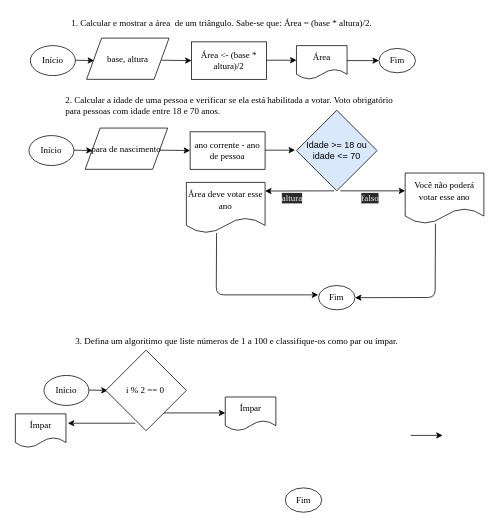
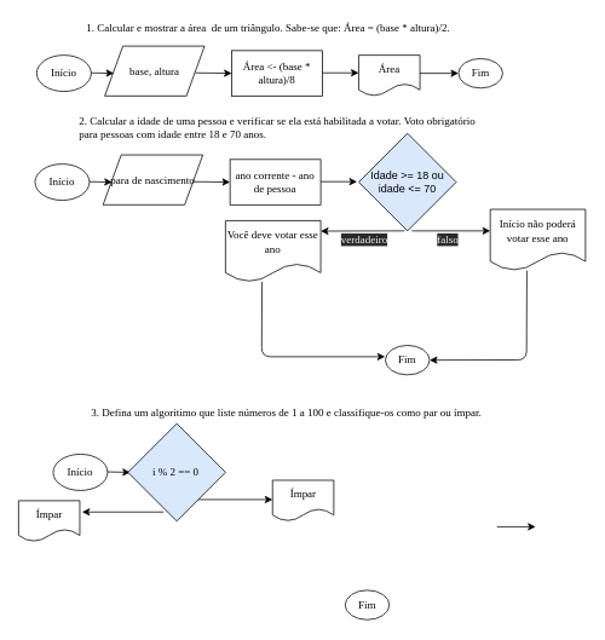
  <mxCell id="0" />
  <mxCell id="1" parent="0" />
  <mxCell id="2" value="&lt;font style=&quot;font-size: 12px&quot; face=&quot;Verdana&quot;&gt;1. Calcular e mostrar a área&amp;nbsp; de um triângulo. Sabe-se que: Área = (base * altura)/2.&lt;/font&gt;" style="text;html=1;align=center;verticalAlign=middle;resizable=0;points=[];autosize=1;strokeColor=none;fillColor=none;" parent="1" vertex="1"><mxGeometry x="25" y="20" width="540" height="20" as="geometry" /></mxCell>
  <mxCell id="3" value="Início" style="ellipse;whiteSpace=wrap;html=1;fontFamily=Verdana;fontSize=12;" parent="1" vertex="1"><mxGeometry x="40" y="60" width="60" height="40" as="geometry" /></mxCell>
  <mxCell id="4" value="base, altura" style="shape=parallelogram;perimeter=parallelogramPerimeter;whiteSpace=wrap;html=1;fixedSize=1;fontFamily=Verdana;fontSize=12;" parent="1" vertex="1"><mxGeometry x="115" y="50" width="110" height="55" as="geometry" /></mxCell>
- <mxCell id="5" value="Área &amp;lt;- (base * altura)/2" style="rounded=0;whiteSpace=wrap;html=1;fontFamily=Verdana;fontSize=12;" parent="1" vertex="1"><mxGeometry x="255" y="55" width="100" height="50" as="geometry" /></mxCell>
+ <mxCell id="5" value="Área &amp;lt;- (base * altura)/8" style="rounded=0;whiteSpace=wrap;html=1;fontFamily=Verdana;fontSize=12;" parent="1" vertex="1"><mxGeometry x="255" y="55" width="100" height="50" as="geometry" /></mxCell>
  <mxCell id="6" value="Área" style="shape=document;whiteSpace=wrap;html=1;boundedLbl=1;fontFamily=Verdana;fontSize=12;" parent="1" vertex="1"><mxGeometry x="395" y="60" width="67.5" height="45" as="geometry" /></mxCell>
  <mxCell id="7" value="Fim" style="ellipse;whiteSpace=wrap;html=1;fontFamily=Verdana;fontSize=12;" parent="1" vertex="1"><mxGeometry x="505" y="63.75" width="48.75" height="32.5" as="geometry" /></mxCell>
  <mxCell id="8" value="" style="endArrow=classic;html=1;fontFamily=Verdana;fontSize=12;" parent="1" edge="1"><mxGeometry width="50" height="50" relative="1" as="geometry"><mxPoint x="462.5" y="80" as="sourcePoint" /><mxPoint x="505" y="80" as="targetPoint" /></mxGeometry></mxCell>
  <mxCell id="9" value="" style="endArrow=classic;html=1;fontFamily=Verdana;fontSize=12;" parent="1" edge="1"><mxGeometry width="50" height="50" relative="1" as="geometry"><mxPoint x="355" y="79.5" as="sourcePoint" /><mxPoint x="395" y="79.5" as="targetPoint" /></mxGeometry></mxCell>
  <mxCell id="10" value="" style="endArrow=classic;html=1;fontFamily=Verdana;fontSize=12;" parent="1" edge="1"><mxGeometry width="50" height="50" relative="1" as="geometry"><mxPoint x="215" y="79.5" as="sourcePoint" /><mxPoint x="255" y="80" as="targetPoint" /></mxGeometry></mxCell>
  <mxCell id="11" value="" style="endArrow=classic;html=1;fontFamily=Verdana;fontSize=12;" parent="1" edge="1"><mxGeometry width="50" height="50" relative="1" as="geometry"><mxPoint x="100" y="79.5" as="sourcePoint" /><mxPoint x="125" y="80" as="targetPoint" /></mxGeometry></mxCell>
  <mxCell id="12" value="&lt;div style=&quot;text-align: left&quot;&gt;&lt;span style=&quot;font-family: &amp;#34;verdana&amp;#34;&quot;&gt;2. Calcular a idade de uma pessoa e verificar se ela está habilitada a votar. Voto obrigatório&lt;/span&gt;&lt;/div&gt;&lt;font style=&quot;font-size: 12px&quot; face=&quot;Verdana&quot;&gt;&lt;div style=&quot;text-align: left&quot;&gt;&lt;span&gt;para pessoas com idade entre 18 e 70 anos.&lt;/span&gt;&lt;/div&gt;&lt;/font&gt;" style="text;html=1;align=center;verticalAlign=middle;resizable=0;points=[];autosize=1;strokeColor=none;fillColor=none;" vertex="1" parent="1"><mxGeometry x="20" y="125" width="570" height="30" as="geometry" /></mxCell>
  <mxCell id="13" value="Início" style="ellipse;whiteSpace=wrap;html=1;fontFamily=Verdana;fontSize=12;" vertex="1" parent="1"><mxGeometry x="38.12" y="180" width="60" height="40" as="geometry" /></mxCell>
  <mxCell id="14" value="para de nascimento" style="shape=parallelogram;perimeter=parallelogramPerimeter;whiteSpace=wrap;html=1;fixedSize=1;fontFamily=Verdana;fontSize=12;" vertex="1" parent="1"><mxGeometry x="113.12" y="170" width="110" height="55" as="geometry" /></mxCell>
  <mxCell id="15" value="ano corrente - ano de pessoa" style="rounded=0;whiteSpace=wrap;html=1;fontFamily=Verdana;fontSize=12;" vertex="1" parent="1"><mxGeometry x="253.12" y="175" width="100" height="50" as="geometry" /></mxCell>
- <mxCell id="16" value="Área deve votar esse ano" style="shape=document;whiteSpace=wrap;html=1;boundedLbl=1;fontFamily=Verdana;fontSize=12;" vertex="1" parent="1"><mxGeometry x="248.12" y="242.5" width="105" height="67.5" as="geometry" /></mxCell>
+ <mxCell id="16" value="Você deve votar esse ano" style="shape=document;whiteSpace=wrap;html=1;boundedLbl=1;fontFamily=Verdana;fontSize=12;" vertex="1" parent="1"><mxGeometry x="248.12" y="242.5" width="105" height="67.5" as="geometry" /></mxCell>
  <mxCell id="17" value="Fim" style="ellipse;whiteSpace=wrap;html=1;fontFamily=Verdana;fontSize=12;" vertex="1" parent="1"><mxGeometry x="424.38" y="380" width="48.75" height="32.5" as="geometry" /></mxCell>
  <mxCell id="18" value="" style="endArrow=classic;html=1;fontFamily=Verdana;fontSize=12;" edge="1" parent="1"><mxGeometry width="50" height="50" relative="1" as="geometry"><mxPoint x="445.37" y="253.75" as="sourcePoint" /><mxPoint x="353.12" y="254" as="targetPoint" /><Array as="points"><mxPoint x="445.87" y="254" /></Array></mxGeometry></mxCell>
  <mxCell id="19" value="" style="endArrow=classic;html=1;fontFamily=Verdana;fontSize=12;" edge="1" parent="1"><mxGeometry width="50" height="50" relative="1" as="geometry"><mxPoint x="353.12" y="199.5" as="sourcePoint" /><mxPoint x="393.12" y="199.5" as="targetPoint" /></mxGeometry></mxCell>
  <mxCell id="20" value="" style="endArrow=classic;html=1;fontFamily=Verdana;fontSize=12;" edge="1" parent="1"><mxGeometry width="50" height="50" relative="1" as="geometry"><mxPoint x="213.12" y="199.5" as="sourcePoint" /><mxPoint x="253.12" y="200" as="targetPoint" /></mxGeometry></mxCell>
  <mxCell id="21" value="" style="endArrow=classic;html=1;fontFamily=Verdana;fontSize=12;" edge="1" parent="1"><mxGeometry width="50" height="50" relative="1" as="geometry"><mxPoint x="98.12" y="199.5" as="sourcePoint" /><mxPoint x="123.12" y="200" as="targetPoint" /></mxGeometry></mxCell>
  <mxCell id="22" value="Idade &amp;gt;= 18 ou idade &amp;lt;= 70" style="rhombus;whiteSpace=wrap;html=1;fillColor=#dae8fc;" vertex="1" parent="1"><mxGeometry x="395" y="146.25" width="107.5" height="107.5" as="geometry" /></mxCell>
- <mxCell id="23" value="&lt;span style=&quot;color: rgb(240 , 240 , 240) ; font-family: &amp;#34;verdana&amp;#34; ; font-size: 12px ; font-style: normal ; font-weight: 400 ; letter-spacing: normal ; text-align: center ; text-indent: 0px ; text-transform: none ; word-spacing: 0px ; background-color: rgb(42 , 42 , 42) ; display: inline ; float: none&quot;&gt;altura&lt;/span&gt;" style="text;whiteSpace=wrap;html=1;" vertex="1" parent="1"><mxGeometry x="374" y="250" width="50" height="30" as="geometry" /></mxCell>
+ <mxCell id="23" value="&lt;span style=&quot;color: rgb(240 , 240 , 240) ; font-family: &amp;#34;verdana&amp;#34; ; font-size: 12px ; font-style: normal ; font-weight: 400 ; letter-spacing: normal ; text-align: center ; text-indent: 0px ; text-transform: none ; word-spacing: 0px ; background-color: rgb(42 , 42 , 42) ; display: inline ; float: none&quot;&gt;verdadeiro&lt;/span&gt;" style="text;whiteSpace=wrap;html=1;" vertex="1" parent="1"><mxGeometry x="374" y="250" width="50" height="30" as="geometry" /></mxCell>
  <mxCell id="24" value="" style="endArrow=classic;html=1;fontFamily=Verdana;fontSize=12;" edge="1" parent="1"><mxGeometry width="50" height="50" relative="1" as="geometry"><mxPoint x="453.5" y="253.75" as="sourcePoint" /><mxPoint x="540" y="253.75" as="targetPoint" /><Array as="points"><mxPoint x="454" y="254" /></Array></mxGeometry></mxCell>
  <mxCell id="25" value="&lt;span style=&quot;color: rgb(240 , 240 , 240) ; font-family: &amp;#34;verdana&amp;#34; ; font-size: 12px ; font-style: normal ; font-weight: 400 ; letter-spacing: normal ; text-align: center ; text-indent: 0px ; text-transform: none ; word-spacing: 0px ; background-color: rgb(42 , 42 , 42) ; display: inline ; float: none&quot;&gt;falso&lt;/span&gt;" style="text;whiteSpace=wrap;html=1;" vertex="1" parent="1"><mxGeometry x="480" y="250" width="50" height="30" as="geometry" /></mxCell>
- <mxCell id="26" value="Você não poderá votar esse ano" style="shape=document;whiteSpace=wrap;html=1;boundedLbl=1;fontFamily=Verdana;fontSize=12;" vertex="1" parent="1"><mxGeometry x="540" y="230" width="105" height="67.5" as="geometry" /></mxCell>
+ <mxCell id="26" value="Início não poderá votar esse ano" style="shape=document;whiteSpace=wrap;html=1;boundedLbl=1;fontFamily=Verdana;fontSize=12;" vertex="1" parent="1"><mxGeometry x="540" y="230" width="105" height="67.5" as="geometry" /></mxCell>
  <mxCell id="27" value="" style="endArrow=classic;html=1;fontFamily=Verdana;fontSize=12;" edge="1" parent="1"><mxGeometry width="50" height="50" relative="1" as="geometry"><mxPoint x="288.41" y="310" as="sourcePoint" /><mxPoint x="424" y="392.5" as="targetPoint" /><Array as="points"><mxPoint x="288" y="392.5" /></Array></mxGeometry></mxCell>
  <mxCell id="28" value="" style="endArrow=classic;html=1;fontFamily=Verdana;fontSize=12;entryX=1;entryY=0.5;entryDx=0;entryDy=0;" edge="1" parent="1" target="17"><mxGeometry width="50" height="50" relative="1" as="geometry"><mxPoint x="580.41" y="297.5" as="sourcePoint" /><mxPoint x="490" y="380" as="targetPoint" /><Array as="points"><mxPoint x="580" y="396" /></Array></mxGeometry></mxCell>
  <mxCell id="29" value="&lt;div style=&quot;text-align: left&quot;&gt;&lt;span style=&quot;font-family: &amp;#34;verdana&amp;#34;&quot;&gt;3. Defina um algoritimo que liste números de 1 a 100 e classifique-os como par ou ímpar.&lt;/span&gt;&lt;/div&gt;" style="text;html=1;align=center;verticalAlign=middle;resizable=0;points=[];autosize=1;strokeColor=none;fillColor=none;" vertex="1" parent="1"><mxGeometry x="35" y="445" width="560" height="20" as="geometry" /></mxCell>
  <mxCell id="30" value="Início" style="ellipse;whiteSpace=wrap;html=1;fontFamily=Verdana;fontSize=12;" vertex="1" parent="1"><mxGeometry x="58.13" y="500" width="60" height="40" as="geometry" /></mxCell>
  <mxCell id="31" value="Ímpar" style="shape=document;whiteSpace=wrap;html=1;boundedLbl=1;fontFamily=Verdana;fontSize=12;" vertex="1" parent="1"><mxGeometry x="300" y="528.75" width="67.5" height="45" as="geometry" /></mxCell>
  <mxCell id="32" value="Fim" style="ellipse;whiteSpace=wrap;html=1;fontFamily=Verdana;fontSize=12;" vertex="1" parent="1"><mxGeometry x="380" y="650" width="48.75" height="32.5" as="geometry" /></mxCell>
  <mxCell id="33" value="" style="endArrow=classic;html=1;fontFamily=Verdana;fontSize=12;" edge="1" parent="1"><mxGeometry width="50" height="50" relative="1" as="geometry"><mxPoint x="547.5" y="580" as="sourcePoint" /><mxPoint x="590" y="580" as="targetPoint" /></mxGeometry></mxCell>
  <mxCell id="34" value="" style="endArrow=classic;html=1;fontFamily=Verdana;fontSize=12;" edge="1" parent="1"><mxGeometry width="50" height="50" relative="1" as="geometry"><mxPoint x="215" y="550" as="sourcePoint" /><mxPoint x="300" y="550" as="targetPoint" /></mxGeometry></mxCell>
  <mxCell id="35" value="" style="endArrow=classic;html=1;fontFamily=Verdana;fontSize=12;" edge="1" parent="1"><mxGeometry width="50" height="50" relative="1" as="geometry"><mxPoint x="118.13" y="519.5" as="sourcePoint" /><mxPoint x="143.13" y="520" as="targetPoint" /></mxGeometry></mxCell>
- <mxCell id="36" value="&lt;span style=&quot;font-family: &amp;#34;verdana&amp;#34;&quot;&gt;i % 2 == 0&amp;nbsp;&lt;/span&gt;" style="rhombus;whiteSpace=wrap;html=1;" vertex="1" parent="1"><mxGeometry x="140.62" y="466.25" width="107.5" height="107.5" as="geometry" /></mxCell>
+ <mxCell id="36" value="&lt;span style=&quot;font-family: &amp;#34;verdana&amp;#34;&quot;&gt;i % 2 == 0&amp;nbsp;&lt;/span&gt;" style="rhombus;whiteSpace=wrap;html=1;fillColor=#dae8fc;" vertex="1" parent="1"><mxGeometry x="140.62" y="466.25" width="107.5" height="107.5" as="geometry" /></mxCell>
  <mxCell id="37" value="" style="endArrow=classic;html=1;fontFamily=Verdana;fontSize=12;" edge="1" parent="1"><mxGeometry width="50" height="50" relative="1" as="geometry"><mxPoint x="180" y="563.75" as="sourcePoint" /><mxPoint x="90" y="563.75" as="targetPoint" /></mxGeometry></mxCell>
  <mxCell id="38" value="Ímpar" style="shape=document;whiteSpace=wrap;html=1;boundedLbl=1;fontFamily=Verdana;fontSize=12;" vertex="1" parent="1"><mxGeometry x="20" y="551.25" width="67.5" height="45" as="geometry" /></mxCell>
